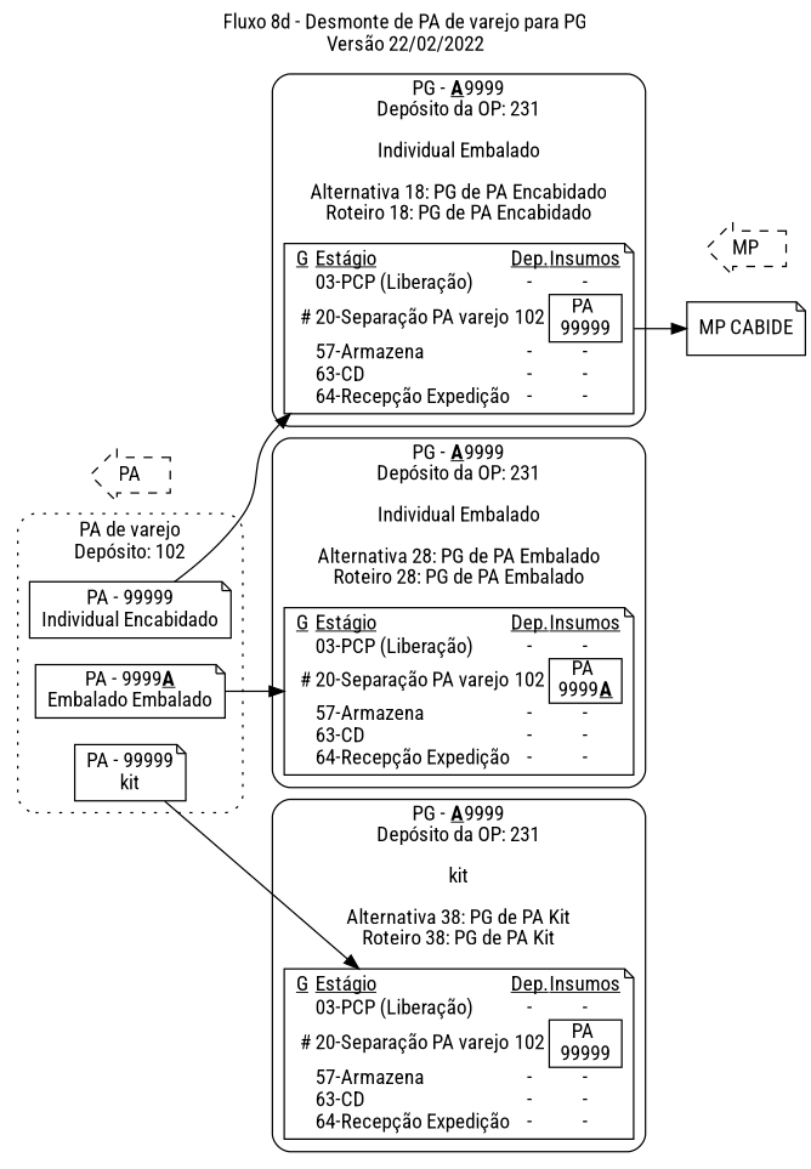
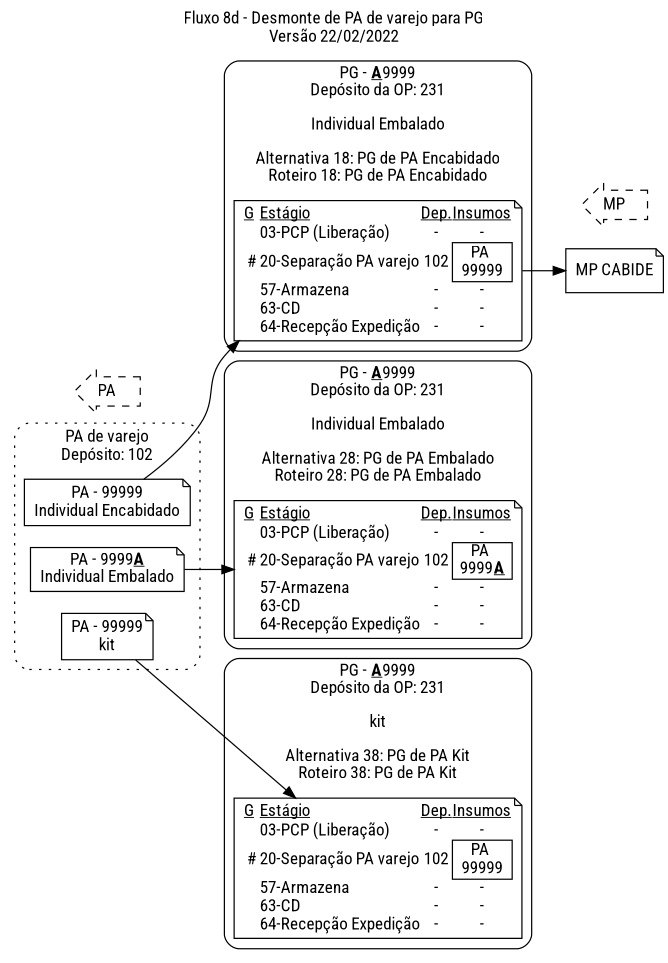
  digraph {
    compound=true
    fontname="Roboto Condensed"
    label=<Fluxo 8d - Desmonte de PA de varejo para PG<br     />Versão 22/02/2022>
    labelloc=t
    newrank=true
    rankdir=LR
    node [fontname="Roboto Condensed" shape=note]
    edge [fontname="Roboto Condensed"]
    n1 [label=<PA - 99999<br/>Individual Encabidado>]
-   n2 [label=<PA - 9999<b><u>A</u></b><br/>Embalado Embalado>]
+   n2 [label=<PA - 9999<b><u>A</u></b><br/>Individual Embalado>]
    n3 [label=<PA - 99999<br/>kit>]
    n4 [label=<         <table BORDER="0" CELLPADDING="0" CELLSPACING="0">         <tr cellpadding="0"><td><u>G</u> </td><td align="left"><u>Estágio</u></td><td><u>Dep.</u></td><td><u>Insumos</u></td></tr>           <tr><td></td><td align="left">03-PCP (Liberação)</td><td>-</td><td>-</td></tr>           <tr><td>#</td><td align="left">20-Separação PA varejo</td><td>102</td><td><table BORDER="1" CELLPADDING="0" CELLSPACING="0"><tr><td BORDER="0">PA <br />99999</td></tr></table></td></tr>           <tr><td></td><td align="left">57-Armazena</td><td>-</td><td>-</td></tr>           <tr><td></td><td align="left">63-CD</td><td>-</td><td>-</td></tr>           <tr><td></td><td align="left">64-Recepção Expedição</td><td>-</td><td>-</td></tr>         </table>         >]
    n5 [label=<         <table BORDER="0" CELLPADDING="0" CELLSPACING="0">         <tr cellpadding="0"><td><u>G</u> </td><td align="left"><u>Estágio</u></td><td><u>Dep.</u></td><td><u>Insumos</u></td></tr>           <tr><td></td><td align="left">03-PCP (Liberação)</td><td>-</td><td>-</td></tr>           <tr><td>#</td><td align="left">20-Separação PA varejo</td><td>102</td><td><table BORDER="1" CELLPADDING="0" CELLSPACING="0"><tr><td BORDER="0">PA <br />9999<b><u>A</u></b></td></tr></table></td></tr>           <tr><td></td><td align="left">57-Armazena</td><td>-</td><td>-</td></tr>           <tr><td></td><td align="left">63-CD</td><td>-</td><td>-</td></tr>           <tr><td></td><td align="left">64-Recepção Expedição</td><td>-</td><td>-</td></tr>         </table>         >]
    n6 [label=<         <table BORDER="0" CELLPADDING="0" CELLSPACING="0">         <tr cellpadding="0"><td><u>G</u> </td><td align="left"><u>Estágio</u></td><td><u>Dep.</u></td><td><u>Insumos</u></td></tr>           <tr><td></td><td align="left">03-PCP (Liberação)</td><td>-</td><td>-</td></tr>           <tr><td>#</td><td align="left">20-Separação PA varejo</td><td>102</td><td><table BORDER="1" CELLPADDING="0" CELLSPACING="0"><tr><td BORDER="0">PA <br />99999</td></tr></table></td></tr>           <tr><td></td><td align="left">57-Armazena</td><td>-</td><td>-</td></tr>           <tr><td></td><td align="left">63-CD</td><td>-</td><td>-</td></tr>           <tr><td></td><td align="left">64-Recepção Expedição</td><td>-</td><td>-</td></tr>         </table>         >]
    n7 [label=<MP CABIDE>]
    n8 [label=MP shape=larrow style=dashed]
    n9 [label=PA shape=larrow style=dashed]
    subgraph sub_1 {
      n7
      subgraph cluster_2 {
        label=<PA de varejo<br         />Depósito: 102>
        style="dotted, rounded"
        n1
        n2
        n3
      }
      subgraph cluster_3 {
        label=<PG - <b><u>A</u></b>9999<br         />Depósito da OP: 231<br         /><br         />Individual Embalado<br         /><br         />Alternativa 18: PG de PA Encabidado<br         />Roteiro 18: PG de PA Encabidado>
        style=rounded
        n4
      }
      subgraph cluster_4 {
        label=<PG - <b><u>A</u></b>9999<br         />Depósito da OP: 231<br         /><br         />Individual Embalado<br         /><br         />Alternativa 28: PG de PA Embalado<br         />Roteiro 28: PG de PA Embalado>
        style=rounded
        n5
      }
      subgraph cluster_5 {
        label=<PG - <b><u>A</u></b>9999<br         />Depósito da OP: 231<br         /><br         />kit<br         /><br         />Alternativa 38: PG de PA Kit<br         />Roteiro 38: PG de PA Kit>
        style=rounded
        n6
      }
    }
    subgraph sub_6 {
      rank=same
      n7
      n8
    }
    subgraph sub_7 {
      rank=same
      n4
      n5
      n6
    }
    subgraph sub_8 {
      rank=same
      n1
      n2
      n3
      n9
    }
    n1 -> n4
    n2 -> n5
    n3 -> n6
    n4 -> n7
  }
